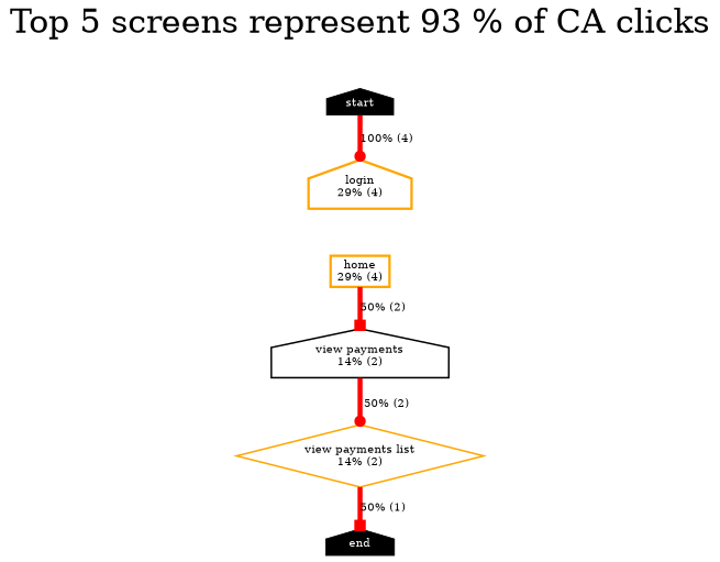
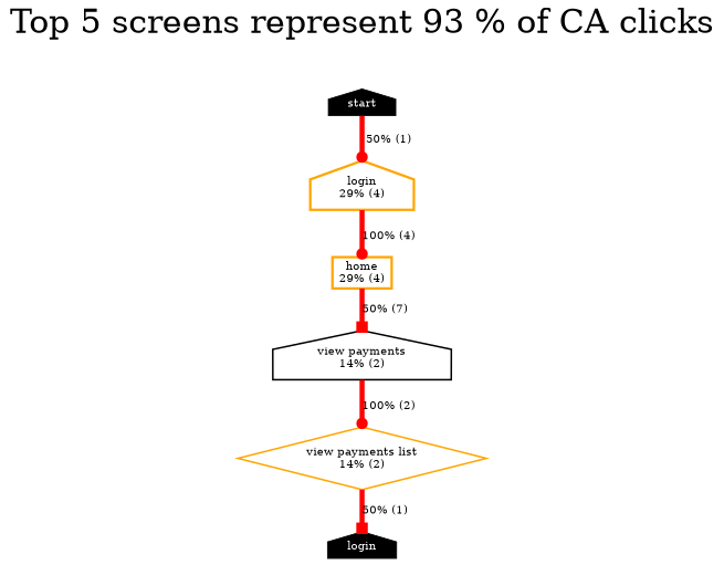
  digraph {
    fontsize=40
    label="Top 5 screens represent 93 % of CA clicks"
    labelloc=t
    rankdir=TD
    node [color=black shape=house]
    edge [arrowhead=dot color=red penwidth=6]
-   end [fontcolor=white style=filled]
+   end [fontcolor=white style=filled label=login]
    start [fontcolor=white style=filled]
    n3 [color=orange label="login\n29% (4)" penwidth=3]
    n4 [color=orange label="home\n29% (4)" penwidth=3 shape=box]
    n5 [label="view payments\n14% (2)" penwidth=2]
    n6 [color=orange label="view payments list\n14% (2)" penwidth=2 shape=diamond]
-   start -> n3 [label="100% (4)"]
-   n4 -> n5 [arrowhead=box label="50% (2)"]
-   n5 -> n6 [label="50% (2)"]
+   start -> n3 [label="50% (1)"]
+   n3 -> n4 [label="100% (4)"]
+   n4 -> n5 [arrowhead=box label="50% (7)"]
+   n5 -> n6 [label="100% (2)"]
    n6 -> end [arrowhead=box label="50% (1)"]
  }
